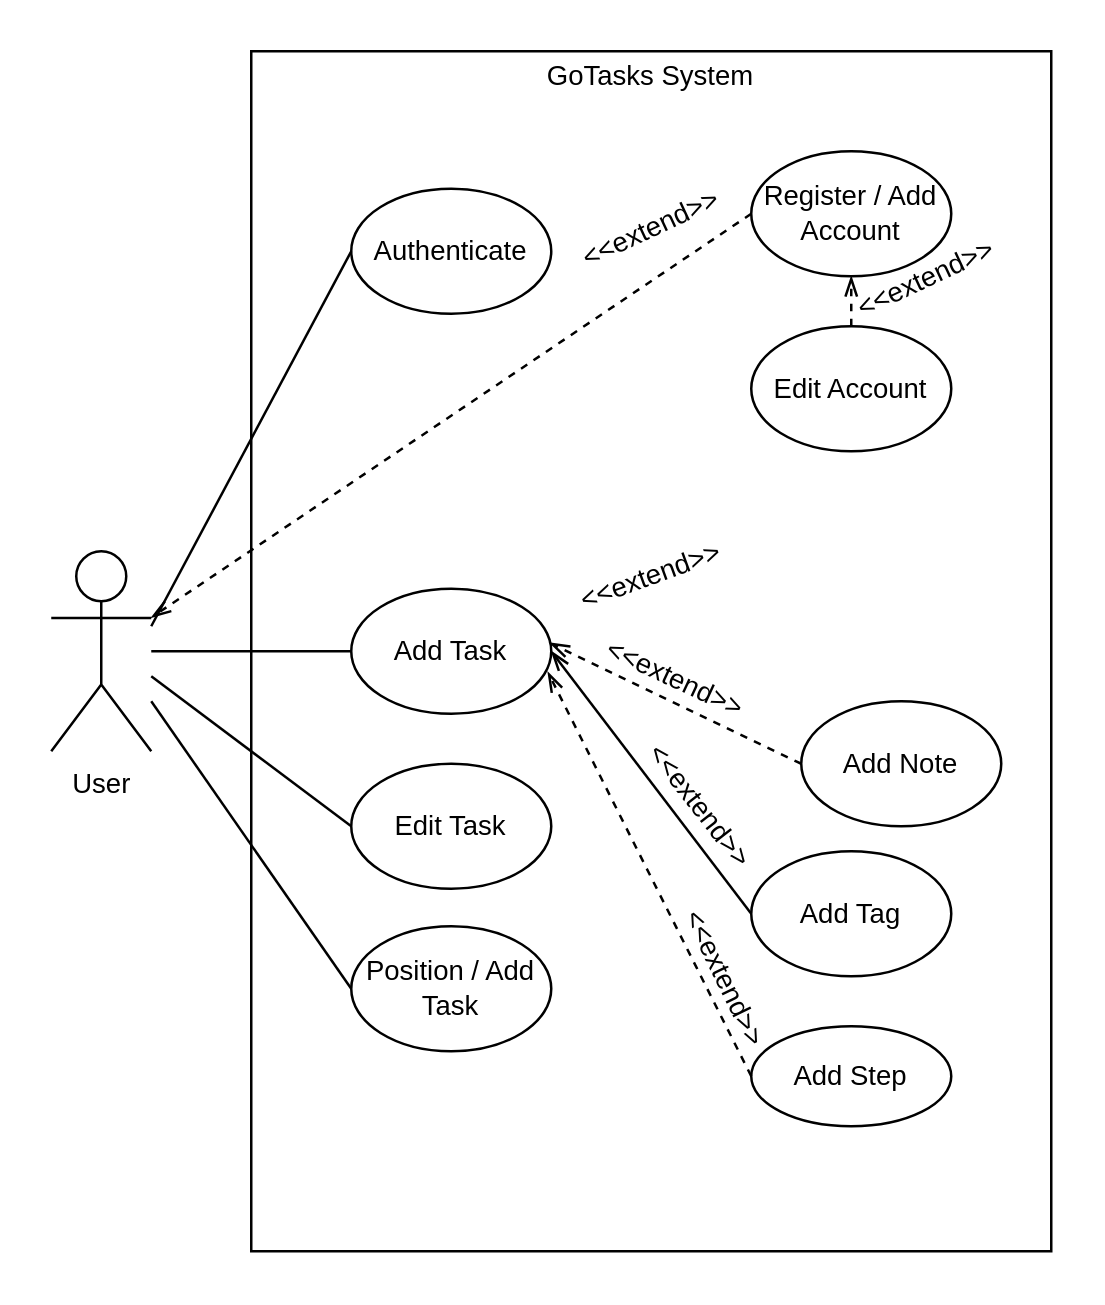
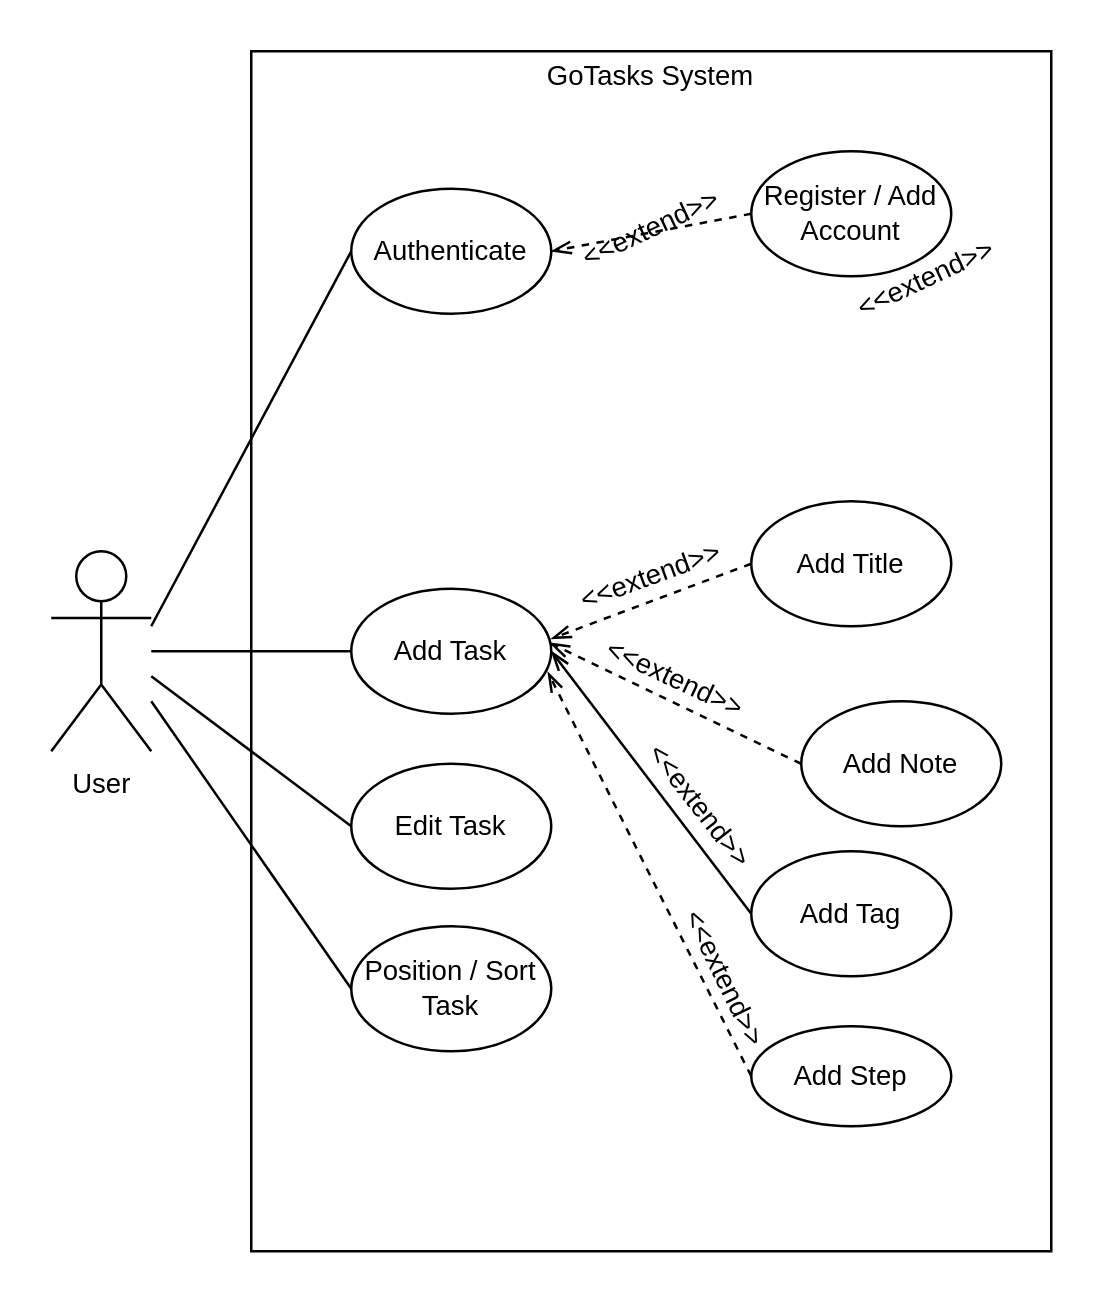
  <mxCell id="0" />
  <mxCell id="1" parent="0" />
  <mxCell id="2" value="" style="whiteSpace=wrap;html=1;aspect=1;fillColor=none;imageAspect=0;" vertex="1" parent="1"><mxGeometry x="100" y="20" width="320" height="480" as="geometry" /></mxCell>
  <mxCell id="3" value="User" style="shape=umlActor;verticalLabelPosition=bottom;labelBackgroundColor=#ffffff;verticalAlign=top;html=1;fontSize=11;" vertex="1" parent="1"><mxGeometry x="20" y="220" width="40" height="80" as="geometry" /></mxCell>
  <mxCell id="4" value="GoTasks System" style="text;html=1;strokeColor=none;fillColor=none;align=center;verticalAlign=middle;whiteSpace=wrap;rounded=0;fontSize=11;" vertex="1" parent="1"><mxGeometry x="210" y="20" width="100" height="20" as="geometry" /></mxCell>
  <mxCell id="5" value="Authenticate" style="ellipse;whiteSpace=wrap;html=1;fillColor=none;fontSize=11;" vertex="1" parent="1"><mxGeometry x="140" y="75" width="80" height="50" as="geometry" /></mxCell>
  <mxCell id="6" value="Register / Add Account" style="ellipse;whiteSpace=wrap;html=1;fillColor=none;fontSize=11;" vertex="1" parent="1"><mxGeometry x="300" y="60" width="80" height="50" as="geometry" /></mxCell>
  <mxCell id="7" value="Add Task" style="ellipse;whiteSpace=wrap;html=1;fillColor=none;fontSize=11;" vertex="1" parent="1"><mxGeometry x="140" y="235" width="80" height="50" as="geometry" /></mxCell>
- <mxCell id="9" value="" style="endArrow=openThin;html=1;fontSize=11;exitX=0;exitY=0.5;exitDx=0;exitDy=0;dashed=1;targetPerimeterSpacing=0;endFill=0;" edge="1" parent="1" source="6" target="3"><mxGeometry width="50" height="50" relative="1" as="geometry"><mxPoint x="20" y="490" as="sourcePoint" /><mxPoint x="70" y="440" as="targetPoint" /></mxGeometry></mxCell>
+ <mxCell id="8" value="Add Title" style="ellipse;whiteSpace=wrap;html=1;fillColor=none;fontSize=11;" vertex="1" parent="1"><mxGeometry x="300" y="200" width="80" height="50" as="geometry" /></mxCell>
+ <mxCell id="9" value="" style="endArrow=openThin;html=1;fontSize=11;exitX=0;exitY=0.5;exitDx=0;exitDy=0;entryX=1;entryY=0.5;entryDx=0;entryDy=0;dashed=1;targetPerimeterSpacing=0;endFill=0;" edge="1" parent="1" source="6" target="5"><mxGeometry width="50" height="50" relative="1" as="geometry"><mxPoint x="20" y="490" as="sourcePoint" /><mxPoint x="70" y="440" as="targetPoint" /></mxGeometry></mxCell>
  <mxCell id="10" value="&amp;lt;&amp;lt;extend&amp;gt;&amp;gt;" style="text;html=1;strokeColor=none;fillColor=none;align=center;verticalAlign=middle;whiteSpace=wrap;rounded=0;fontSize=11;rotation=335;" vertex="1" parent="1"><mxGeometry x="240" y="81" width="40" height="20" as="geometry" /></mxCell>
+ <mxCell id="11" value="" style="endArrow=openThin;html=1;fontSize=11;exitX=0;exitY=0.5;exitDx=0;exitDy=0;dashed=1;targetPerimeterSpacing=0;jumpSize=6;endSize=6;endFill=0;entryX=1;entryY=0.4;entryDx=0;entryDy=0;entryPerimeter=0;" edge="1" parent="1" source="8" target="7"><mxGeometry width="50" height="50" relative="1" as="geometry"><mxPoint x="300" y="219.5" as="sourcePoint" /><mxPoint x="230" y="255" as="targetPoint" /></mxGeometry></mxCell>
  <mxCell id="12" value="&amp;lt;&amp;lt;extend&amp;gt;&amp;gt;" style="text;html=1;strokeColor=none;fillColor=none;align=center;verticalAlign=middle;whiteSpace=wrap;rounded=0;fontSize=11;rotation=340;" vertex="1" parent="1"><mxGeometry x="240" y="220" width="40" height="20" as="geometry" /></mxCell>
- <mxCell id="13" value="Edit Account" style="ellipse;whiteSpace=wrap;html=1;fillColor=none;fontSize=11;" vertex="1" parent="1"><mxGeometry x="300" y="130" width="80" height="50" as="geometry" /></mxCell>
- <mxCell id="14" value="" style="endArrow=openThin;html=1;fontSize=11;exitX=0.5;exitY=0;exitDx=0;exitDy=0;entryX=0.5;entryY=1;entryDx=0;entryDy=0;dashed=1;targetPerimeterSpacing=0;endFill=0;" edge="1" parent="1" source="13" target="6"><mxGeometry width="50" height="50" relative="1" as="geometry"><mxPoint x="310" y="95" as="sourcePoint" /><mxPoint x="230" y="130" as="targetPoint" /></mxGeometry></mxCell>
  <mxCell id="15" value="&amp;lt;&amp;lt;extend&amp;gt;&amp;gt;" style="text;html=1;strokeColor=none;fillColor=none;align=center;verticalAlign=middle;whiteSpace=wrap;rounded=0;fontSize=11;rotation=335;" vertex="1" parent="1"><mxGeometry x="350" y="101" width="40" height="20" as="geometry" /></mxCell>
  <mxCell id="16" value="Add Note" style="ellipse;whiteSpace=wrap;html=1;fillColor=none;fontSize=11;" vertex="1" parent="1"><mxGeometry x="320" y="280" width="80" height="50" as="geometry" /></mxCell>
  <mxCell id="17" value="" style="endArrow=openThin;html=1;fontSize=11;exitX=0;exitY=0.5;exitDx=0;exitDy=0;dashed=1;targetPerimeterSpacing=0;jumpSize=6;endSize=6;endFill=0;entryX=0.992;entryY=0.433;entryDx=0;entryDy=0;entryPerimeter=0;" edge="1" parent="1" source="16" target="7"><mxGeometry width="50" height="50" relative="1" as="geometry"><mxPoint x="303" y="297" as="sourcePoint" /><mxPoint x="222" y="258" as="targetPoint" /></mxGeometry></mxCell>
  <mxCell id="18" value="&amp;lt;&amp;lt;extend&amp;gt;&amp;gt;" style="text;html=1;strokeColor=none;fillColor=none;align=center;verticalAlign=middle;whiteSpace=wrap;rounded=0;fontSize=11;rotation=25;" vertex="1" parent="1"><mxGeometry x="250" y="261" width="40" height="20" as="geometry" /></mxCell>
  <mxCell id="19" value="Add Tag" style="ellipse;whiteSpace=wrap;html=1;fillColor=none;fontSize=11;" vertex="1" parent="1"><mxGeometry x="300" y="340" width="80" height="50" as="geometry" /></mxCell>
  <mxCell id="20" value="" style="endArrow=openThin;html=1;fontSize=11;exitX=0;exitY=0.5;exitDx=0;exitDy=0;entryX=1;entryY=0.5;entryDx=0;entryDy=0;dashed=0;targetPerimeterSpacing=0;jumpSize=6;endSize=6;endFill=0;" edge="1" parent="1" source="19" target="7"><mxGeometry width="50" height="50" relative="1" as="geometry"><mxPoint x="300" y="359.5" as="sourcePoint" /><mxPoint x="220" y="330" as="targetPoint" /></mxGeometry></mxCell>
  <mxCell id="21" value="&amp;lt;&amp;lt;extend&amp;gt;&amp;gt;" style="text;html=1;strokeColor=none;fillColor=none;align=center;verticalAlign=middle;whiteSpace=wrap;rounded=0;fontSize=11;rotation=52;" vertex="1" parent="1"><mxGeometry x="260" y="312" width="40" height="20" as="geometry" /></mxCell>
  <mxCell id="22" value="Add Step" style="ellipse;whiteSpace=wrap;html=1;fillColor=none;fontSize=11;" vertex="1" parent="1"><mxGeometry x="300" y="410" width="80" height="40" as="geometry" /></mxCell>
  <mxCell id="23" value="" style="endArrow=openThin;html=1;fontSize=11;exitX=0;exitY=0.5;exitDx=0;exitDy=0;entryX=0.983;entryY=0.667;entryDx=0;entryDy=0;dashed=1;targetPerimeterSpacing=0;jumpSize=6;endFill=0;entryPerimeter=0;" edge="1" parent="1" source="22" target="7"><mxGeometry width="50" height="50" relative="1" as="geometry"><mxPoint x="300" y="424.5" as="sourcePoint" /><mxPoint x="220" y="395" as="targetPoint" /></mxGeometry></mxCell>
  <mxCell id="24" value="&amp;lt;&amp;lt;extend&amp;gt;&amp;gt;" style="text;html=1;strokeColor=none;fillColor=none;align=center;verticalAlign=middle;whiteSpace=wrap;rounded=0;fontSize=11;rotation=64;" vertex="1" parent="1"><mxGeometry x="270" y="381" width="40" height="20" as="geometry" /></mxCell>
  <mxCell id="25" value="Edit Task" style="ellipse;whiteSpace=wrap;html=1;fillColor=none;fontSize=11;" vertex="1" parent="1"><mxGeometry x="140" y="305" width="80" height="50" as="geometry" /></mxCell>
- <mxCell id="26" value="Position / Add Task" style="ellipse;whiteSpace=wrap;html=1;fillColor=none;fontSize=11;" vertex="1" parent="1"><mxGeometry x="140" y="370" width="80" height="50" as="geometry" /></mxCell>
+ <mxCell id="26" value="Position / Sort Task" style="ellipse;whiteSpace=wrap;html=1;fillColor=none;fontSize=11;" vertex="1" parent="1"><mxGeometry x="140" y="370" width="80" height="50" as="geometry" /></mxCell>
  <mxCell id="27" value="" style="endArrow=none;html=1;fontSize=11;entryX=0;entryY=0.5;entryDx=0;entryDy=0;" edge="1" parent="1" target="5"><mxGeometry width="50" height="50" relative="1" as="geometry"><mxPoint x="60" y="250" as="sourcePoint" /><mxPoint x="85" y="356" as="targetPoint" /></mxGeometry></mxCell>
  <mxCell id="28" value="" style="endArrow=none;html=1;fontSize=11;entryX=0;entryY=0.5;entryDx=0;entryDy=0;" edge="1" parent="1" target="7"><mxGeometry width="50" height="50" relative="1" as="geometry"><mxPoint x="60" y="260" as="sourcePoint" /><mxPoint x="150" y="130" as="targetPoint" /></mxGeometry></mxCell>
  <mxCell id="29" value="" style="endArrow=none;html=1;fontSize=11;entryX=0;entryY=0.5;entryDx=0;entryDy=0;" edge="1" parent="1" target="25"><mxGeometry width="50" height="50" relative="1" as="geometry"><mxPoint x="60" y="270" as="sourcePoint" /><mxPoint x="150" y="270" as="targetPoint" /></mxGeometry></mxCell>
  <mxCell id="30" value="" style="endArrow=none;html=1;fontSize=11;entryX=0;entryY=0.5;entryDx=0;entryDy=0;" edge="1" parent="1" target="26"><mxGeometry width="50" height="50" relative="1" as="geometry"><mxPoint x="60" y="280" as="sourcePoint" /><mxPoint x="150" y="340" as="targetPoint" /></mxGeometry></mxCell>
